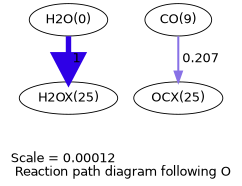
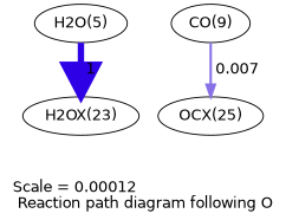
  digraph {
    fontname=Helvetica
    label="Scale = 0.00012\l Reaction path diagram following O"
    node [fontname=Helvetica]
    edge [fontname=Helvetica]
-   n1 [label="H2O(0)"]
-   n2 [label="H2OX(25)"]
+   n1 [label="H2O(5)"]
+   n2 [label="H2OX(23)"]
    n3 [label="CO(9)"]
    n4 [label="OCX(25)"]
    n1 -> n2 [arrowsize=3 color="0.7, 1.5, 0.9" label=" 1" penwidth=6]
-   n3 -> n4 [arrowsize=1.13 color="0.7, 0.507, 0.9" label=" 0.207" penwidth=2.25]
+   n3 -> n4 [arrowsize=1.13 color="0.7, 0.507, 0.9" label=" 0.007" penwidth=2.25]
  }
